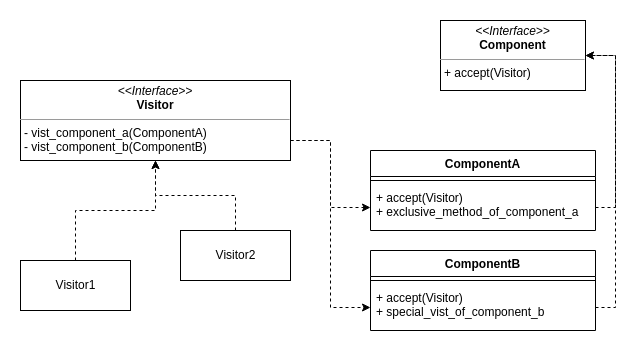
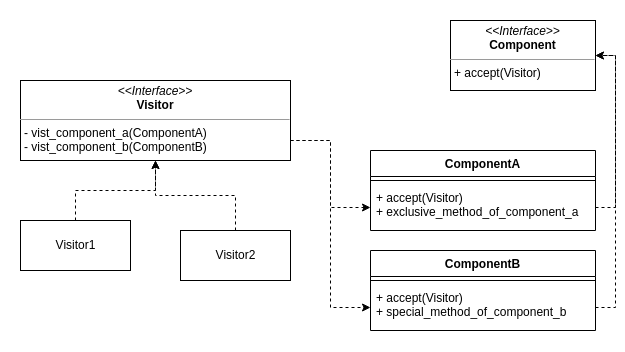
  <mxCell id="0" />
  <mxCell id="1" parent="0" />
- <mxCell id="2" value="&lt;p style=&quot;margin: 0px ; margin-top: 4px ; text-align: center&quot;&gt;&lt;i&gt;&amp;lt;&amp;lt;Interface&amp;gt;&amp;gt;&lt;/i&gt;&lt;br&gt;&lt;b&gt;Component&lt;/b&gt;&lt;/p&gt;&lt;hr size=&quot;1&quot;&gt;&lt;p style=&quot;margin: 0px ; margin-left: 4px&quot;&gt;&lt;span style=&quot;text-align: center&quot;&gt;+ accept(Visitor)&lt;/span&gt;&lt;/p&gt;" style="verticalAlign=top;align=left;overflow=fill;fontSize=12;fontFamily=Helvetica;html=1;" parent="1" vertex="1"><mxGeometry x="440" y="20" width="145" height="70" as="geometry" /></mxCell>
+ <mxCell id="2" value="&lt;p style=&quot;margin: 0px ; margin-top: 4px ; text-align: center&quot;&gt;&lt;i&gt;&amp;lt;&amp;lt;Interface&amp;gt;&amp;gt;&lt;/i&gt;&lt;br&gt;&lt;b&gt;Component&lt;/b&gt;&lt;/p&gt;&lt;hr size=&quot;1&quot;&gt;&lt;p style=&quot;margin: 0px ; margin-left: 4px&quot;&gt;&lt;span style=&quot;text-align: center&quot;&gt;+ accept(Visitor)&lt;/span&gt;&lt;/p&gt;" style="verticalAlign=top;align=left;overflow=fill;fontSize=12;fontFamily=Helvetica;html=1;" parent="1" vertex="1"><mxGeometry x="450" y="20" width="145" height="70" as="geometry" /></mxCell>
  <mxCell id="3" value="ComponentA" style="swimlane;fontStyle=1;align=center;verticalAlign=top;childLayout=stackLayout;horizontal=1;startSize=26;horizontalStack=0;resizeParent=1;resizeParentMax=0;resizeLast=0;collapsible=1;marginBottom=0;" parent="1" vertex="1"><mxGeometry x="370" y="150" width="225" height="80" as="geometry" /></mxCell>
  <mxCell id="4" value="" style="line;strokeWidth=1;fillColor=none;align=left;verticalAlign=middle;spacingTop=-1;spacingLeft=3;spacingRight=3;rotatable=0;labelPosition=right;points=[];portConstraint=eastwest;" parent="3" vertex="1"><mxGeometry y="26" width="225" height="8" as="geometry" /></mxCell>
  <mxCell id="5" value="+ accept(Visitor)&#10;+ exclusive_method_of_component_a" style="text;strokeColor=none;fillColor=none;align=left;verticalAlign=top;spacingLeft=4;spacingRight=4;overflow=hidden;rotatable=0;points=[[0,0.5],[1,0.5]];portConstraint=eastwest;" parent="3" vertex="1"><mxGeometry y="34" width="225" height="46" as="geometry" /></mxCell>
  <mxCell id="6" value="ComponentB" style="swimlane;fontStyle=1;align=center;verticalAlign=top;childLayout=stackLayout;horizontal=1;startSize=26;horizontalStack=0;resizeParent=1;resizeParentMax=0;resizeLast=0;collapsible=1;marginBottom=0;" vertex="1" parent="1"><mxGeometry x="370" y="250" width="225" height="80" as="geometry" /></mxCell>
  <mxCell id="7" value="" style="line;strokeWidth=1;fillColor=none;align=left;verticalAlign=middle;spacingTop=-1;spacingLeft=3;spacingRight=3;rotatable=0;labelPosition=right;points=[];portConstraint=eastwest;" vertex="1" parent="6"><mxGeometry y="26" width="225" height="8" as="geometry" /></mxCell>
- <mxCell id="8" value="+ accept(Visitor)&#10;+ special_vist_of_component_b" style="text;strokeColor=none;fillColor=none;align=left;verticalAlign=top;spacingLeft=4;spacingRight=4;overflow=hidden;rotatable=0;points=[[0,0.5],[1,0.5]];portConstraint=eastwest;" vertex="1" parent="6"><mxGeometry y="34" width="225" height="46" as="geometry" /></mxCell>
+ <mxCell id="8" value="+ accept(Visitor)&#10;+ special_method_of_component_b" style="text;strokeColor=none;fillColor=none;align=left;verticalAlign=top;spacingLeft=4;spacingRight=4;overflow=hidden;rotatable=0;points=[[0,0.5],[1,0.5]];portConstraint=eastwest;" vertex="1" parent="6"><mxGeometry y="34" width="225" height="46" as="geometry" /></mxCell>
  <mxCell id="9" style="edgeStyle=orthogonalEdgeStyle;rounded=0;orthogonalLoop=1;jettySize=auto;html=1;exitX=1;exitY=0.75;exitDx=0;exitDy=0;entryX=0;entryY=0.5;entryDx=0;entryDy=0;dashed=1;" edge="1" parent="1" source="11" target="5"><mxGeometry relative="1" as="geometry" /></mxCell>
  <mxCell id="10" style="edgeStyle=orthogonalEdgeStyle;rounded=0;orthogonalLoop=1;jettySize=auto;html=1;exitX=1;exitY=0.75;exitDx=0;exitDy=0;entryX=0;entryY=0.5;entryDx=0;entryDy=0;dashed=1;" edge="1" parent="1" source="11" target="8"><mxGeometry relative="1" as="geometry" /></mxCell>
  <mxCell id="11" value="&lt;p style=&quot;margin: 0px ; margin-top: 4px ; text-align: center&quot;&gt;&lt;i&gt;&amp;lt;&amp;lt;Interface&amp;gt;&amp;gt;&lt;/i&gt;&lt;br&gt;&lt;b&gt;Visitor&lt;/b&gt;&lt;/p&gt;&lt;hr size=&quot;1&quot;&gt;&lt;p style=&quot;margin: 0px ; margin-left: 4px&quot;&gt;&lt;span style=&quot;text-align: center&quot;&gt;- vist_component_a(ComponentA)&lt;/span&gt;&lt;/p&gt;&lt;p style=&quot;margin: 0px ; margin-left: 4px&quot;&gt;&lt;span style=&quot;text-align: center&quot;&gt;- vist_component_b(ComponentB)&lt;/span&gt;&lt;span style=&quot;text-align: center&quot;&gt;&lt;br&gt;&lt;/span&gt;&lt;/p&gt;" style="verticalAlign=top;align=left;overflow=fill;fontSize=12;fontFamily=Helvetica;html=1;" vertex="1" parent="1"><mxGeometry x="20" y="80" width="270" height="80" as="geometry" /></mxCell>
  <mxCell id="12" style="edgeStyle=orthogonalEdgeStyle;rounded=0;orthogonalLoop=1;jettySize=auto;html=1;exitX=0.5;exitY=0;exitDx=0;exitDy=0;entryX=0.5;entryY=1;entryDx=0;entryDy=0;dashed=1;" edge="1" parent="1" source="13" target="11"><mxGeometry relative="1" as="geometry" /></mxCell>
- <mxCell id="13" value="Visitor1" style="html=1;" vertex="1" parent="1"><mxGeometry x="20" y="260" width="110" height="50" as="geometry" /></mxCell>
+ <mxCell id="13" value="Visitor1" style="html=1;" vertex="1" parent="1"><mxGeometry x="20" y="220" width="110" height="50" as="geometry" /></mxCell>
  <mxCell id="14" style="edgeStyle=orthogonalEdgeStyle;rounded=0;orthogonalLoop=1;jettySize=auto;html=1;exitX=0.5;exitY=0;exitDx=0;exitDy=0;entryX=0.5;entryY=1;entryDx=0;entryDy=0;dashed=1;" edge="1" parent="1" source="15" target="11"><mxGeometry relative="1" as="geometry" /></mxCell>
  <mxCell id="15" value="Visitor2" style="html=1;" vertex="1" parent="1"><mxGeometry x="180" y="230" width="110" height="50" as="geometry" /></mxCell>
  <mxCell id="16" style="edgeStyle=orthogonalEdgeStyle;rounded=0;orthogonalLoop=1;jettySize=auto;html=1;exitX=1;exitY=0.5;exitDx=0;exitDy=0;entryX=1;entryY=0.5;entryDx=0;entryDy=0;dashed=1;" edge="1" parent="1" source="5" target="2"><mxGeometry relative="1" as="geometry" /></mxCell>
  <mxCell id="17" style="edgeStyle=orthogonalEdgeStyle;rounded=0;orthogonalLoop=1;jettySize=auto;html=1;exitX=1;exitY=0.5;exitDx=0;exitDy=0;entryX=1;entryY=0.5;entryDx=0;entryDy=0;dashed=1;endArrow=open;" edge="1" parent="1" source="8" target="2"><mxGeometry relative="1" as="geometry" /></mxCell>
